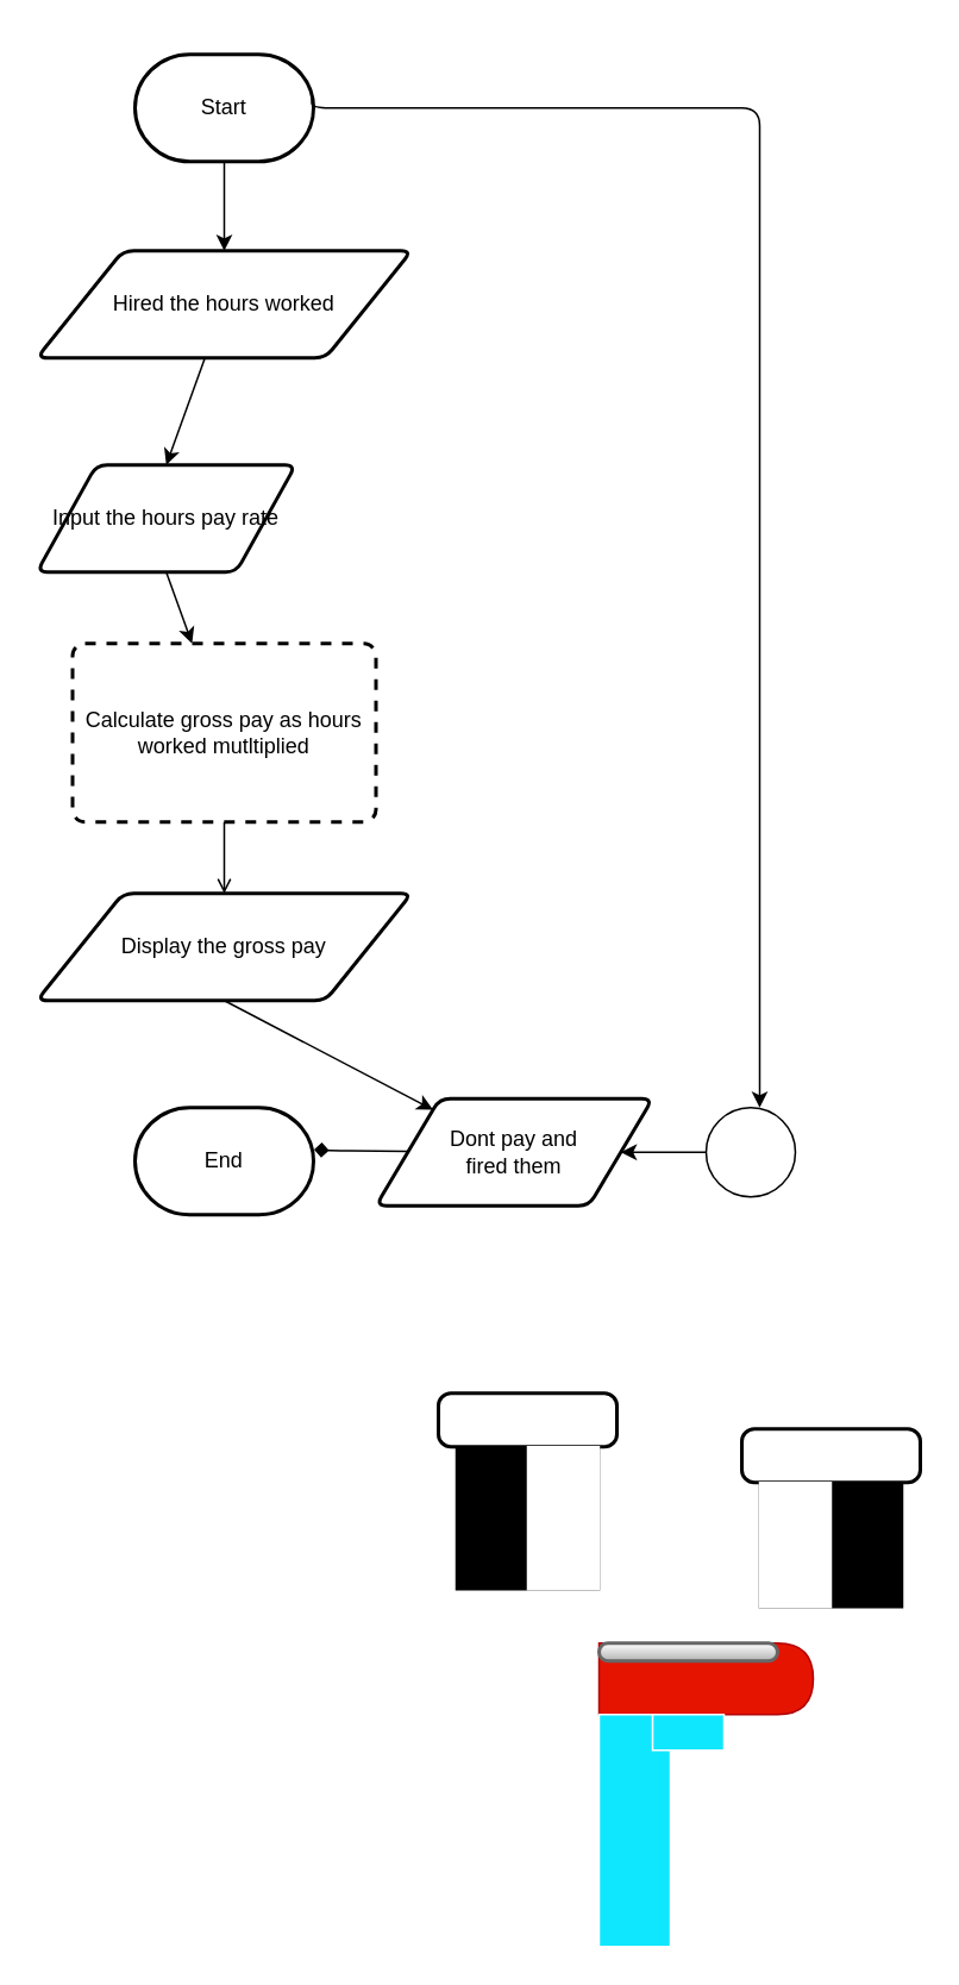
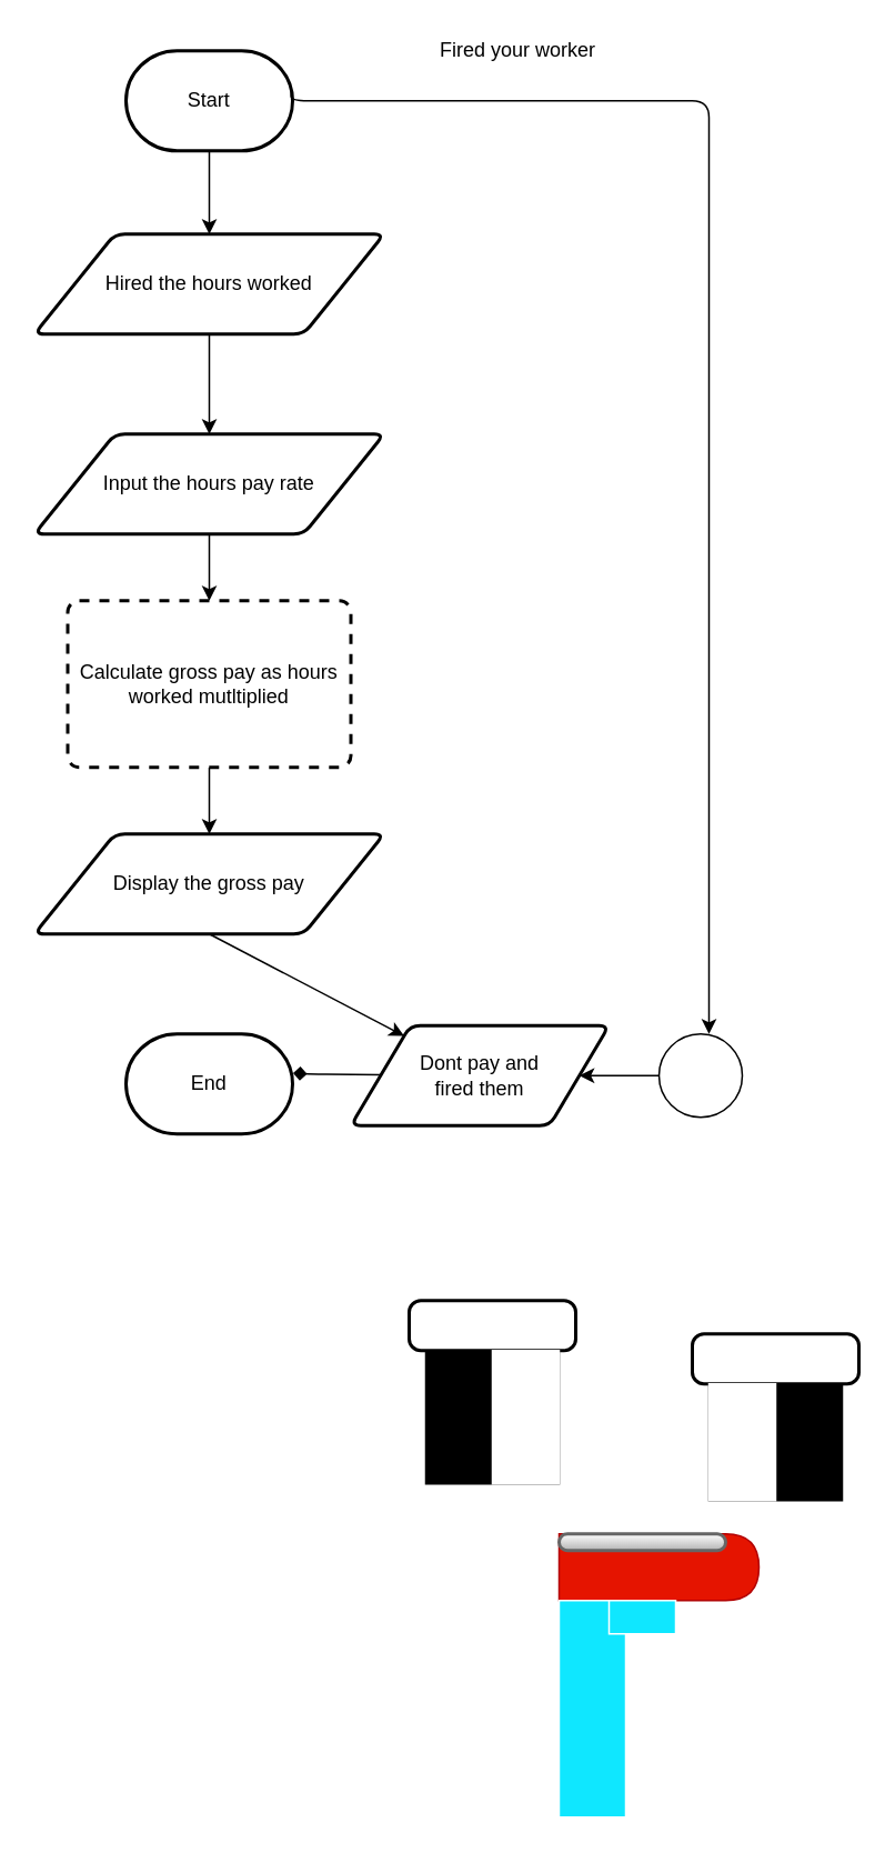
  <mxCell id="0" />
  <mxCell id="1" parent="0" />
  <mxCell id="2" style="edgeStyle=none;html=1;entryX=0.5;entryY=0;entryDx=0;entryDy=0;" edge="1" parent="1" source="3" target="5"><mxGeometry relative="1" as="geometry" /></mxCell>
  <mxCell id="3" value="Start" style="strokeWidth=2;html=1;shape=mxgraph.flowchart.terminator;whiteSpace=wrap;" vertex="1" parent="1"><mxGeometry x="75" y="30" width="100" height="60" as="geometry" /></mxCell>
  <mxCell id="4" style="edgeStyle=none;html=1;entryX=0.5;entryY=0;entryDx=0;entryDy=0;" edge="1" parent="1" source="5" target="7"><mxGeometry relative="1" as="geometry" /></mxCell>
  <mxCell id="5" value="Hired the hours worked" style="shape=parallelogram;html=1;strokeWidth=2;perimeter=parallelogramPerimeter;whiteSpace=wrap;rounded=1;arcSize=12;size=0.23;" vertex="1" parent="1"><mxGeometry x="20" y="140" width="210" height="60" as="geometry" /></mxCell>
  <mxCell id="6" style="edgeStyle=none;html=1;exitX=0.5;exitY=1;exitDx=0;exitDy=0;" edge="1" parent="1" source="7" target="9"><mxGeometry relative="1" as="geometry" /></mxCell>
- <mxCell id="7" value="Input the hours pay rate" style="shape=parallelogram;html=1;strokeWidth=2;perimeter=parallelogramPerimeter;whiteSpace=wrap;rounded=1;arcSize=12;size=0.23;" vertex="1" parent="1"><mxGeometry x="20" y="260" width="145" height="60" as="geometry" /></mxCell>
- <mxCell id="8" style="edgeStyle=none;html=1;exitX=0.5;exitY=1;exitDx=0;exitDy=0;entryX=0.5;entryY=0;entryDx=0;entryDy=0;endArrow=open;" edge="1" parent="1" source="9" target="11"><mxGeometry relative="1" as="geometry" /></mxCell>
+ <mxCell id="7" value="Input the hours pay rate" style="shape=parallelogram;html=1;strokeWidth=2;perimeter=parallelogramPerimeter;whiteSpace=wrap;rounded=1;arcSize=12;size=0.23;" vertex="1" parent="1"><mxGeometry x="20" y="260" width="210" height="60" as="geometry" /></mxCell>
+ <mxCell id="8" style="edgeStyle=none;html=1;exitX=0.5;exitY=1;exitDx=0;exitDy=0;entryX=0.5;entryY=0;entryDx=0;entryDy=0;" edge="1" parent="1" source="9" target="11"><mxGeometry relative="1" as="geometry" /></mxCell>
  <mxCell id="9" value="Calculate gross pay as hours worked mutltiplied" style="rounded=1;whiteSpace=wrap;html=1;absoluteArcSize=1;arcSize=14;strokeWidth=2;dashed=1;" vertex="1" parent="1"><mxGeometry x="40" y="360" width="170" height="100" as="geometry" /></mxCell>
  <mxCell id="10" style="edgeStyle=none;html=1;exitX=0.5;exitY=1;exitDx=0;exitDy=0;" edge="1" parent="1" source="11" target="17"><mxGeometry relative="1" as="geometry" /></mxCell>
  <mxCell id="11" value="Display the gross pay" style="shape=parallelogram;html=1;strokeWidth=2;perimeter=parallelogramPerimeter;whiteSpace=wrap;rounded=1;arcSize=12;size=0.23;" vertex="1" parent="1"><mxGeometry x="20" y="500" width="210" height="60" as="geometry" /></mxCell>
  <mxCell id="12" value="End" style="strokeWidth=2;html=1;shape=mxgraph.flowchart.terminator;whiteSpace=wrap;" vertex="1" parent="1"><mxGeometry x="75" y="620" width="100" height="60" as="geometry" /></mxCell>
  <mxCell id="13" value="" style="edgeStyle=elbowEdgeStyle;elbow=vertical;endArrow=classic;html=1;exitX=0.991;exitY=0.405;exitDx=0;exitDy=0;exitPerimeter=0;" edge="1" parent="1" source="3" target="15"><mxGeometry width="50" height="50" relative="1" as="geometry"><mxPoint x="375" y="270" as="sourcePoint" /><mxPoint x="425" y="620" as="targetPoint" /><Array as="points"><mxPoint x="425" y="60" /></Array></mxGeometry></mxCell>
  <mxCell id="14" style="edgeStyle=none;html=1;entryX=1;entryY=0.5;entryDx=0;entryDy=0;" edge="1" parent="1" source="15" target="17"><mxGeometry relative="1" as="geometry" /></mxCell>
  <mxCell id="15" value="" style="verticalLabelPosition=bottom;verticalAlign=top;html=1;shape=mxgraph.flowchart.on-page_reference;" vertex="1" parent="1"><mxGeometry x="395" y="620" width="50" height="50" as="geometry" /></mxCell>
  <mxCell id="16" style="edgeStyle=none;html=1;entryX=1.003;entryY=0.392;entryDx=0;entryDy=0;entryPerimeter=0;endArrow=diamond;" edge="1" parent="1" source="17" target="12"><mxGeometry relative="1" as="geometry"><Array as="points"><mxPoint x="185" y="644" /></Array></mxGeometry></mxCell>
  <mxCell id="17" value="Dont pay and &lt;br&gt;fired them" style="shape=parallelogram;html=1;strokeWidth=2;perimeter=parallelogramPerimeter;whiteSpace=wrap;rounded=1;arcSize=12;size=0.23;" vertex="1" parent="1"><mxGeometry x="210" y="615" width="155" height="60" as="geometry" /></mxCell>
  <mxCell id="18" value="" style="rounded=1;whiteSpace=wrap;html=1;absoluteArcSize=1;arcSize=14;strokeWidth=2;" vertex="1" parent="1"><mxGeometry x="245" y="780" width="100" height="30" as="geometry" /></mxCell>
  <mxCell id="19" value="" style="verticalLabelPosition=bottom;verticalAlign=top;html=1;shape=mxgraph.flowchart.on-page_reference;fillColor=#000000;" vertex="1" parent="1"><mxGeometry x="270" y="820" width="50" height="50" as="geometry" /></mxCell>
  <mxCell id="20" value="" style="verticalLabelPosition=bottom;verticalAlign=top;html=1;shape=mxgraph.flowchart.on-page_reference;fillColor=#000000;" vertex="1" parent="1"><mxGeometry x="440" y="820" width="50" height="50" as="geometry" /></mxCell>
  <mxCell id="21" value="" style="shape=delay;whiteSpace=wrap;html=1;fillColor=#e51400;strokeColor=#B20000;fontColor=#ffffff;" vertex="1" parent="1"><mxGeometry x="335" y="920" width="120" height="40" as="geometry" /></mxCell>
  <mxCell id="22" value="" style="rounded=1;whiteSpace=wrap;html=1;absoluteArcSize=1;arcSize=14;strokeWidth=2;fillColor=#FFFFFF;gradientColor=#b3b3b3;strokeColor=#666666;" vertex="1" parent="1"><mxGeometry x="335" y="920" width="100" height="10" as="geometry" /></mxCell>
+ <mxCell id="23" value="Fired your worker" style="text;html=1;align=center;verticalAlign=middle;resizable=0;points=[];autosize=1;strokeColor=none;fillColor=none;" vertex="1" parent="1"><mxGeometry x="255" y="20" width="110" height="20" as="geometry" /></mxCell>
  <mxCell id="24" value="" style="whiteSpace=wrap;html=1;aspect=fixed;fillColor=#000000;" vertex="1" parent="1"><mxGeometry x="255" y="810" width="80" height="80" as="geometry" /></mxCell>
  <mxCell id="25" value="" style="whiteSpace=wrap;html=1;aspect=fixed;fillColor=#000000;" vertex="1" parent="1"><mxGeometry x="425" y="820" width="80" height="80" as="geometry" /></mxCell>
  <mxCell id="26" value="" style="rounded=1;whiteSpace=wrap;html=1;absoluteArcSize=1;arcSize=14;strokeWidth=2;" vertex="1" parent="1"><mxGeometry x="415" y="800" width="100" height="30" as="geometry" /></mxCell>
  <mxCell id="27" value="" style="rounded=0;whiteSpace=wrap;html=1;fillColor=#FFFFFF;strokeColor=#FFFFFF;" vertex="1" parent="1"><mxGeometry x="295" y="810" width="40" height="80" as="geometry" /></mxCell>
  <mxCell id="28" value="" style="rounded=0;whiteSpace=wrap;html=1;fillColor=#FFFFFF;strokeColor=#FFFFFF;" vertex="1" parent="1"><mxGeometry x="425" y="830" width="40" height="70" as="geometry" /></mxCell>
  <mxCell id="29" value="" style="rounded=0;whiteSpace=wrap;html=1;fillColor=#0FE7FF;strokeColor=#FFFFFF;" vertex="1" parent="1"><mxGeometry x="335" y="960" width="40" height="130" as="geometry" /></mxCell>
  <mxCell id="30" value="" style="rounded=0;whiteSpace=wrap;html=1;fillColor=#0FE7FF;strokeColor=#FFFFFF;" vertex="1" parent="1"><mxGeometry x="365" y="960" width="40" height="20" as="geometry" /></mxCell>
